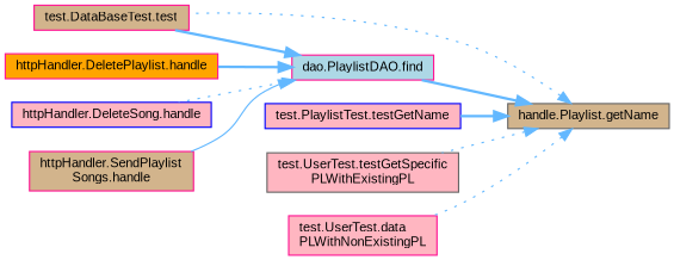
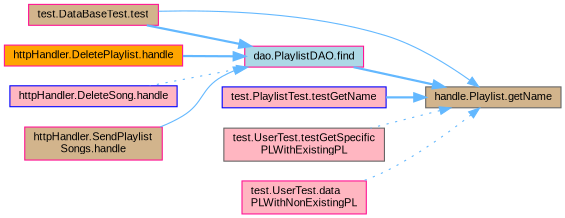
  digraph {
    fontname="Liberation Sans"
    rankdir=RL
    node [color=deeppink fillcolor=lightpink fontname="Liberation Sans" fontsize=10 shape=box style=filled]
    edge [color=steelblue1 dir=back fontname="Liberation Sans" fontsize=10 labelfontname=Helvetica labelfontsize=10 style=bold]
    n1 [color=gray40 fillcolor=tan fontcolor=black height=0.2 label="handle.Playlist.getName" width=0.4]
    n2 [fillcolor=lightblue height=0.2 label="dao.PlaylistDAO.find" width=0.4]
    n3 [fillcolor=tan height=0.2 label="test.DataBaseTest.test" width=0.4]
    n4 [color=blue height=0.2 label="test.PlaylistTest.testGetName" width=0.4]
    n5 [color=gray40 height=0.2 label="test.UserTest.testGetSpecific\lPLWithExistingPL" width=0.4]
    n6 [height=0.2 label="test.UserTest.data\lPLWithNonExistingPL" width=0.4]
    n7 [fillcolor=orange height=0.2 label="httpHandler.DeletePlaylist.handle" width=0.4]
    n8 [color=blue height=0.2 label="httpHandler.DeleteSong.handle" width=0.4]
    n9 [fillcolor=tan height=0.2 label="httpHandler.SendPlaylist\lSongs.handle" width=0.4]
    n1 -> n2
-   n1 -> n3 [style=dotted]
+   n1 -> n3 [style=solid]
    n1 -> n4
    n1 -> n5 [style=dotted]
    n1 -> n6 [style=dotted]
    n2 -> n3
    n2 -> n7
    n2 -> n8 [style=dotted]
    n2 -> n9 [style=solid]
  }
